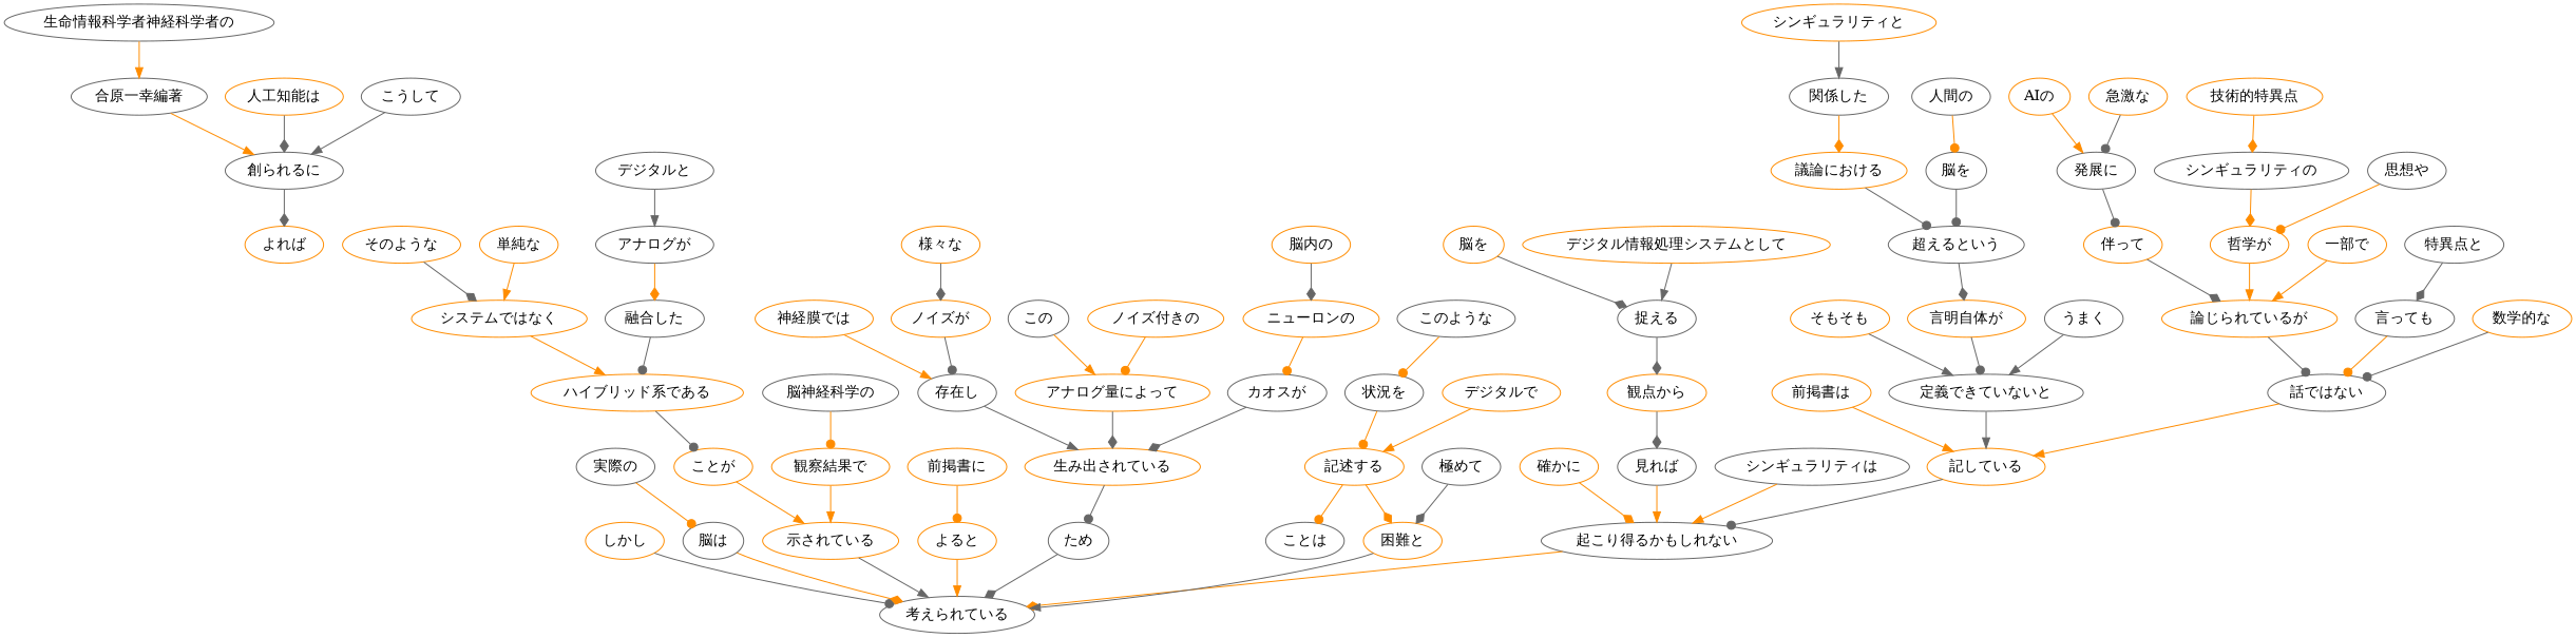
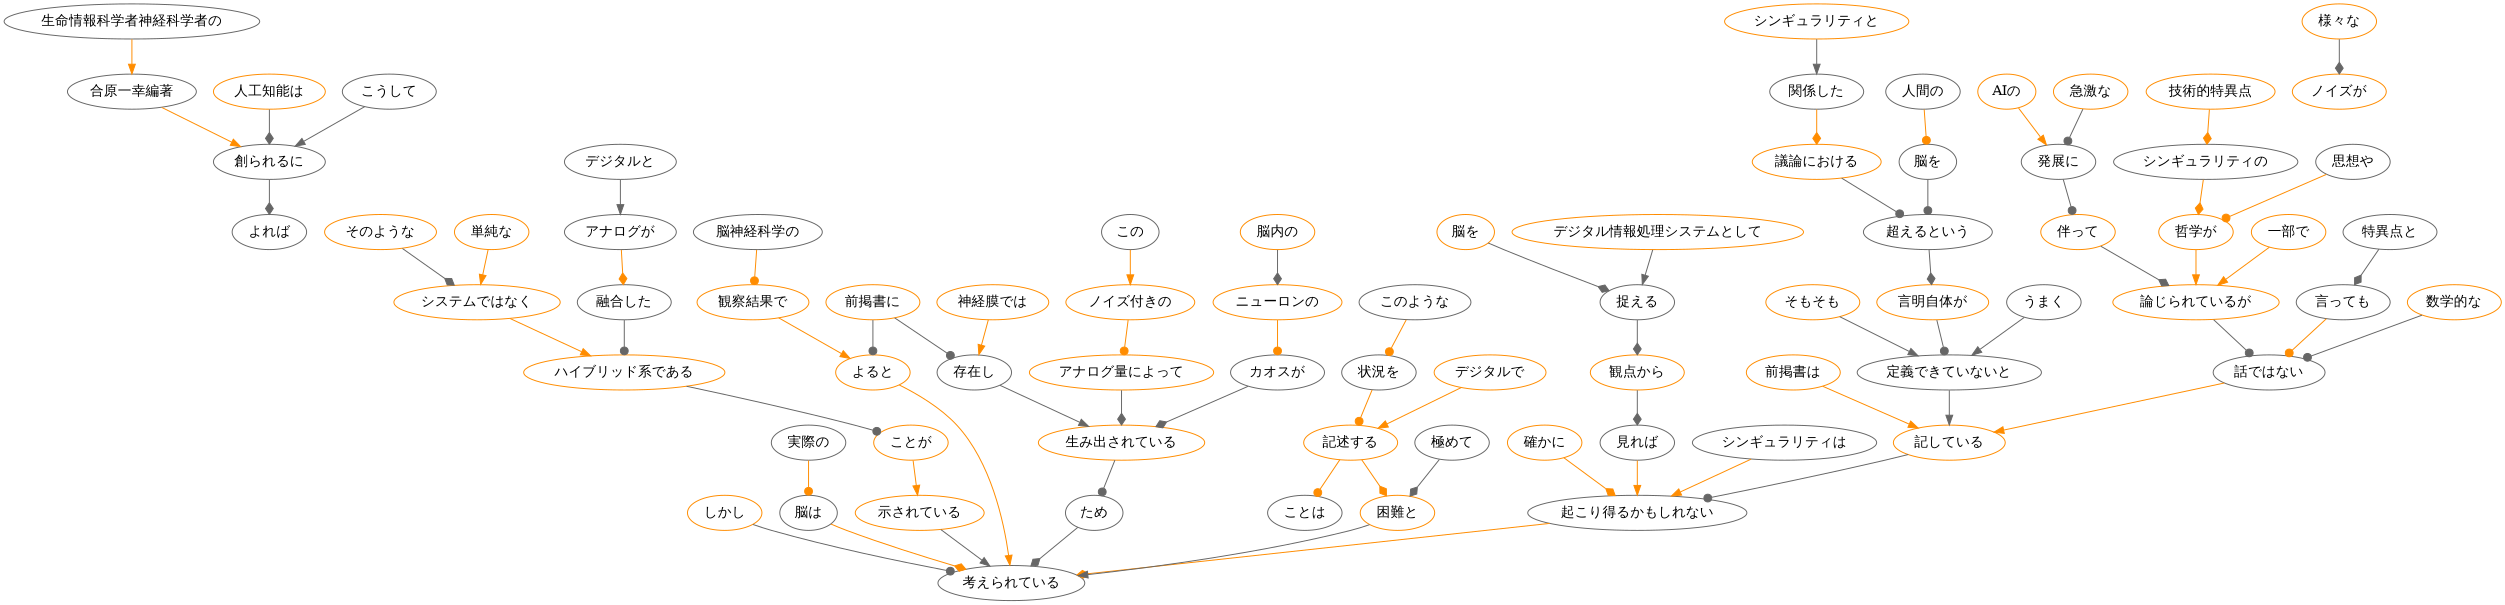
  digraph {
    node [color=darkorange]
    edge [arrowhead=normal color=gray40]
    n1 [color=gray40 label="生命情報科学者神経科学者の"]
    n2 [color=gray40 label="合原一幸編著"]
    n3 [color=gray40 label="創られるに"]
-   n4 [label="よれば"]
+   n4 [color=gray40 label="よれば"]
    n5 [label="人工知能は"]
    n6 [color=gray40 label="こうして"]
    n7 [color=gray40 label="話ではない"]
    n8 [label="記している"]
    n9 [color=gray40 label="起こり得るかもしれない"]
    n10 [label="AIの"]
    n11 [color=gray40 label="発展に"]
    n12 [label="伴って"]
    n13 [label="論じられているが"]
    n14 [label="急激な"]
    n15 [label="技術的特異点"]
    n16 [color=gray40 label="シンギュラリティの"]
    n17 [label="哲学が"]
    n18 [color=gray40 label="思想や"]
    n19 [label="一部で"]
    n20 [color=gray40 label="特異点と"]
    n21 [color=gray40 label="言っても"]
    n22 [label="数学的な"]
    n23 [color=gray40 label="考えられている"]
    n24 [label="前掲書は"]
    n25 [label="そもそも"]
    n26 [color=gray40 label="定義できていないと"]
    n27 [label="シンギュラリティと"]
    n28 [color=gray40 label="関係した"]
    n29 [label="議論における"]
    n30 [color=gray40 label="超えるという"]
    n31 [label="言明自体が"]
    n32 [color=gray40 label="人間の"]
    n33 [color=gray40 label="脳を"]
    n34 [color=gray40 label="うまく"]
    n35 [label="確かに"]
    n36 [label="脳を"]
    n37 [color=gray40 label="捉える"]
    n38 [label="観点から"]
    n39 [color=gray40 label="見れば"]
    n40 [label="デジタル情報処理システムとして"]
    n41 [color=gray40 label="シンギュラリティは"]
    n42 [label="しかし"]
    n43 [color=gray40 label="実際の"]
    n44 [color=gray40 label="脳は"]
    n45 [label="そのような"]
    n46 [label="システムではなく"]
    n47 [label="ハイブリッド系である"]
    n48 [label="ことが"]
    n49 [label="単純な"]
    n50 [label="示されている"]
    n51 [color=gray40 label="デジタルと"]
    n52 [color=gray40 label="アナログが"]
    n53 [color=gray40 label="融合した"]
    n54 [color=gray40 label="脳神経科学の"]
    n55 [label="観察結果で"]
    n56 [label="前掲書に"]
    n57 [label="よると"]
    n58 [label="神経膜では"]
    n59 [color=gray40 label="存在し"]
    n60 [label="生み出されている"]
    n61 [color=gray40 label="ため"]
    n62 [label="様々な"]
    n63 [label="ノイズが"]
    n64 [color=gray40 label="この"]
    n65 [label="ノイズ付きの"]
    n66 [label="アナログ量によって"]
    n67 [label="脳内の"]
    n68 [label="ニューロンの"]
    n69 [color=gray40 label="カオスが"]
    n70 [color=gray40 label="このような"]
    n71 [color=gray40 label="状況を"]
    n72 [label="記述する"]
    n73 [color=gray40 label="ことは"]
    n74 [label="困難と"]
    n75 [label="デジタルで"]
    n76 [color=gray40 label="極めて"]
    n1 -> n2 [color=darkorange]
    n2 -> n3 [color=darkorange]
    n3 -> n4 [arrowhead=diamond]
    n5 -> n3 [arrowhead=diamond]
    n6 -> n3
    n7 -> n8 [color=darkorange]
    n8 -> n9 [arrowhead=dot]
    n9 -> n23 [arrowhead=diamond color=darkorange]
    n10 -> n11 [color=darkorange]
    n11 -> n12 [arrowhead=dot]
    n12 -> n13 [arrowhead=diamond]
    n13 -> n7 [arrowhead=dot]
    n14 -> n11 [arrowhead=dot]
    n15 -> n16 [arrowhead=diamond color=darkorange]
    n16 -> n17 [arrowhead=diamond color=darkorange]
    n17 -> n13 [color=darkorange]
    n18 -> n17 [arrowhead=dot color=darkorange]
    n19 -> n13 [color=darkorange]
    n20 -> n21 [arrowhead=diamond]
    n21 -> n7 [arrowhead=dot color=darkorange]
    n22 -> n7 [arrowhead=dot]
    n24 -> n8 [color=darkorange]
    n25 -> n26
    n26 -> n8
    n27 -> n28
    n28 -> n29 [arrowhead=diamond color=darkorange]
    n29 -> n30 [arrowhead=dot]
    n30 -> n31 [arrowhead=diamond]
    n31 -> n26 [arrowhead=dot]
    n32 -> n33 [arrowhead=dot color=darkorange]
    n33 -> n30 [arrowhead=dot]
    n34 -> n26
    n35 -> n9 [arrowhead=diamond color=darkorange]
    n36 -> n37 [arrowhead=diamond]
    n37 -> n38 [arrowhead=diamond]
    n38 -> n39 [arrowhead=diamond]
    n39 -> n9 [color=darkorange]
    n40 -> n37
    n41 -> n9 [color=darkorange]
    n42 -> n23 [arrowhead=dot]
    n43 -> n44 [arrowhead=dot color=darkorange]
    n44 -> n23 [arrowhead=diamond color=darkorange]
    n45 -> n46 [arrowhead=diamond]
    n46 -> n47 [color=darkorange]
    n47 -> n48 [arrowhead=dot]
    n48 -> n50 [color=darkorange]
    n49 -> n46 [color=darkorange]
    n50 -> n23
    n51 -> n52
    n52 -> n53 [arrowhead=diamond color=darkorange]
    n53 -> n47 [arrowhead=dot]
    n54 -> n55 [arrowhead=dot color=darkorange]
-   n55 -> n50 [color=darkorange]
-   n56 -> n57 [arrowhead=dot color=darkorange]
+   n55 -> n57 [color=darkorange]
+   n56 -> n57 [arrowhead=dot]
    n57 -> n23 [color=darkorange]
    n58 -> n59 [color=darkorange]
    n59 -> n60
    n60 -> n61 [arrowhead=dot]
    n61 -> n23 [arrowhead=diamond]
    n62 -> n63 [arrowhead=diamond]
-   n63 -> n59 [arrowhead=dot]
-   n64 -> n66 [color=darkorange]
+   n56 -> n59 [arrowhead=dot]
+   n64 -> n65 [color=darkorange]
    n65 -> n66 [arrowhead=dot color=darkorange]
    n66 -> n60 [arrowhead=diamond]
    n67 -> n68 [arrowhead=diamond]
    n68 -> n69 [arrowhead=dot color=darkorange]
    n69 -> n60 [arrowhead=diamond]
    n70 -> n71 [arrowhead=dot color=darkorange]
    n71 -> n72 [arrowhead=dot color=darkorange]
    n72 -> n73 [arrowhead=dot color=darkorange]
    n72 -> n74 [arrowhead=diamond color=darkorange]
    n74 -> n23
    n75 -> n72 [color=darkorange]
    n76 -> n74 [arrowhead=diamond]
  }
